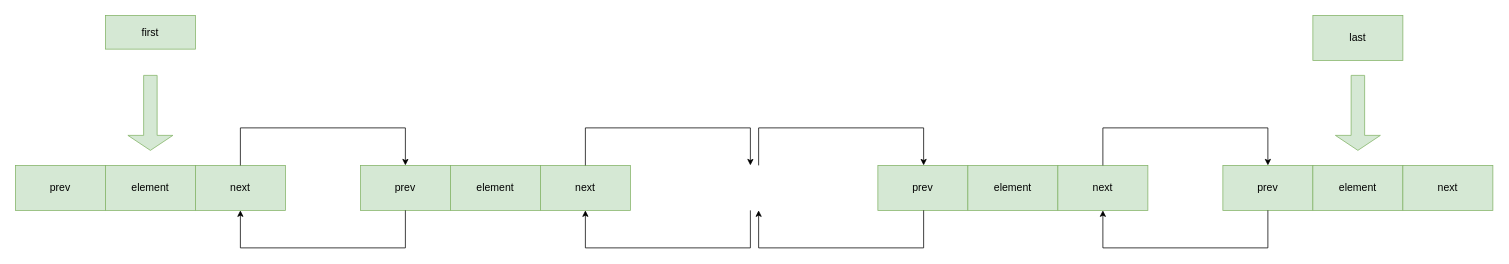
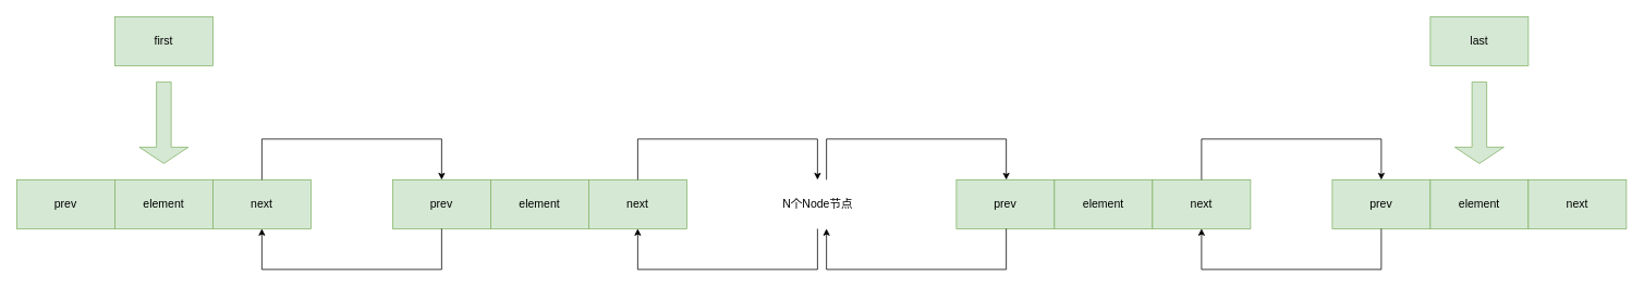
  <mxCell id="0" />
  <mxCell id="1" parent="0" />
  <mxCell id="2" value="prev" style="rounded=0;whiteSpace=wrap;html=1;fillColor=#d5e8d4;strokeColor=#82b366;fontSize=14;" parent="1" vertex="1"><mxGeometry x="20" y="220" width="120" height="60" as="geometry" /></mxCell>
  <mxCell id="3" value="element" style="rounded=0;whiteSpace=wrap;html=1;fillColor=#d5e8d4;strokeColor=#82b366;fontSize=14;" parent="1" vertex="1"><mxGeometry x="140" y="220" width="120" height="60" as="geometry" /></mxCell>
  <mxCell id="4" value="next" style="rounded=0;whiteSpace=wrap;html=1;fillColor=#d5e8d4;strokeColor=#82b366;fontSize=14;" parent="1" vertex="1"><mxGeometry x="260" y="220" width="120" height="60" as="geometry" /></mxCell>
  <mxCell id="5" value="prev" style="rounded=0;whiteSpace=wrap;html=1;fillColor=#d5e8d4;strokeColor=#82b366;fontSize=14;" parent="1" vertex="1"><mxGeometry x="480" y="220" width="120" height="60" as="geometry" /></mxCell>
  <mxCell id="6" value="element" style="rounded=0;whiteSpace=wrap;html=1;fillColor=#d5e8d4;strokeColor=#82b366;fontSize=14;" parent="1" vertex="1"><mxGeometry x="600" y="220" width="120" height="60" as="geometry" /></mxCell>
  <mxCell id="7" value="next" style="rounded=0;whiteSpace=wrap;html=1;fillColor=#d5e8d4;strokeColor=#82b366;fontSize=14;" parent="1" vertex="1"><mxGeometry x="720" y="220" width="120" height="60" as="geometry" /></mxCell>
  <mxCell id="8" value="prev" style="rounded=0;whiteSpace=wrap;html=1;fillColor=#d5e8d4;strokeColor=#82b366;fontSize=14;" parent="1" vertex="1"><mxGeometry x="1170" y="220" width="120" height="60" as="geometry" /></mxCell>
  <mxCell id="9" value="element" style="rounded=0;whiteSpace=wrap;html=1;fillColor=#d5e8d4;strokeColor=#82b366;fontSize=14;" parent="1" vertex="1"><mxGeometry x="1290" y="220" width="120" height="60" as="geometry" /></mxCell>
  <mxCell id="10" value="next" style="rounded=0;whiteSpace=wrap;html=1;fillColor=#d5e8d4;strokeColor=#82b366;fontSize=14;" parent="1" vertex="1"><mxGeometry x="1410" y="220" width="120" height="60" as="geometry" /></mxCell>
  <mxCell id="11" value="prev" style="rounded=0;whiteSpace=wrap;html=1;fillColor=#d5e8d4;strokeColor=#82b366;fontSize=14;" parent="1" vertex="1"><mxGeometry x="1630" y="220" width="120" height="60" as="geometry" /></mxCell>
  <mxCell id="12" value="element" style="rounded=0;whiteSpace=wrap;html=1;fillColor=#d5e8d4;strokeColor=#82b366;fontSize=14;" parent="1" vertex="1"><mxGeometry x="1750" y="220" width="120" height="60" as="geometry" /></mxCell>
  <mxCell id="13" value="next" style="rounded=0;whiteSpace=wrap;html=1;fillColor=#d5e8d4;strokeColor=#82b366;fontSize=14;" parent="1" vertex="1"><mxGeometry x="1870" y="220" width="120" height="60" as="geometry" /></mxCell>
  <mxCell id="14" value="" style="edgeStyle=segmentEdgeStyle;endArrow=classic;html=1;rounded=0;entryX=0.5;entryY=0;entryDx=0;entryDy=0;fontSize=14;" parent="1" target="5" edge="1"><mxGeometry width="50" height="50" relative="1" as="geometry"><mxPoint x="320" y="220" as="sourcePoint" /><mxPoint x="370" y="170" as="targetPoint" /><Array as="points"><mxPoint x="320" y="170" /><mxPoint x="540" y="170" /></Array></mxGeometry></mxCell>
  <mxCell id="15" value="" style="edgeStyle=segmentEdgeStyle;endArrow=classic;html=1;rounded=0;entryX=0.5;entryY=0;entryDx=0;entryDy=0;fontSize=14;" parent="1" edge="1"><mxGeometry width="50" height="50" relative="1" as="geometry"><mxPoint x="540" y="280" as="sourcePoint" /><mxPoint x="320" y="280" as="targetPoint" /><Array as="points"><mxPoint x="540" y="330" /><mxPoint x="320" y="330" /></Array></mxGeometry></mxCell>
  <mxCell id="16" value="" style="edgeStyle=segmentEdgeStyle;endArrow=classic;html=1;rounded=0;entryX=0.5;entryY=0;entryDx=0;entryDy=0;fontSize=14;" parent="1" edge="1"><mxGeometry width="50" height="50" relative="1" as="geometry"><mxPoint x="1000" y="280" as="sourcePoint" /><mxPoint x="780" y="280" as="targetPoint" /><Array as="points"><mxPoint x="1000" y="330" /><mxPoint x="780" y="330" /></Array></mxGeometry></mxCell>
  <mxCell id="17" value="" style="edgeStyle=segmentEdgeStyle;endArrow=classic;html=1;rounded=0;entryX=0.5;entryY=0;entryDx=0;entryDy=0;fontSize=14;" parent="1" edge="1"><mxGeometry width="50" height="50" relative="1" as="geometry"><mxPoint x="1231" y="280" as="sourcePoint" /><mxPoint x="1011" y="280" as="targetPoint" /><Array as="points"><mxPoint x="1231" y="330" /><mxPoint x="1011" y="330" /></Array></mxGeometry></mxCell>
  <mxCell id="18" value="" style="edgeStyle=segmentEdgeStyle;endArrow=classic;html=1;rounded=0;entryX=0.5;entryY=0;entryDx=0;entryDy=0;fontSize=14;" parent="1" edge="1"><mxGeometry width="50" height="50" relative="1" as="geometry"><mxPoint x="1690" y="280" as="sourcePoint" /><mxPoint x="1470" y="280" as="targetPoint" /><Array as="points"><mxPoint x="1690" y="330" /><mxPoint x="1470" y="330" /></Array></mxGeometry></mxCell>
  <mxCell id="19" value="" style="edgeStyle=segmentEdgeStyle;endArrow=classic;html=1;rounded=0;entryX=0.5;entryY=0;entryDx=0;entryDy=0;fontSize=14;" parent="1" edge="1"><mxGeometry width="50" height="50" relative="1" as="geometry"><mxPoint x="780" y="220" as="sourcePoint" /><mxPoint x="1000" y="220" as="targetPoint" /><Array as="points"><mxPoint x="780" y="170" /><mxPoint x="1000" y="170" /></Array></mxGeometry></mxCell>
  <mxCell id="20" value="" style="edgeStyle=segmentEdgeStyle;endArrow=classic;html=1;rounded=0;entryX=0.5;entryY=0;entryDx=0;entryDy=0;fontSize=14;" parent="1" edge="1"><mxGeometry width="50" height="50" relative="1" as="geometry"><mxPoint x="1011" y="220" as="sourcePoint" /><mxPoint x="1231" y="220" as="targetPoint" /><Array as="points"><mxPoint x="1011" y="170" /><mxPoint x="1231" y="170" /></Array></mxGeometry></mxCell>
  <mxCell id="21" value="" style="edgeStyle=segmentEdgeStyle;endArrow=classic;html=1;rounded=0;entryX=0.5;entryY=0;entryDx=0;entryDy=0;fontSize=14;" parent="1" edge="1"><mxGeometry width="50" height="50" relative="1" as="geometry"><mxPoint x="1470" y="220" as="sourcePoint" /><mxPoint x="1690" y="220" as="targetPoint" /><Array as="points"><mxPoint x="1470" y="170" /><mxPoint x="1690" y="170" /></Array></mxGeometry></mxCell>
  <mxCell id="22" value="" style="shape=singleArrow;direction=south;whiteSpace=wrap;html=1;fillColor=#d5e8d4;strokeColor=#82b366;fontSize=14;" parent="1" vertex="1"><mxGeometry x="170" y="100" width="60" height="100" as="geometry" /></mxCell>
- <mxCell id="23" value="first" style="rounded=0;whiteSpace=wrap;html=1;fillColor=#d5e8d4;strokeColor=#82b366;fontSize=14;" parent="1" vertex="1"><mxGeometry x="140" y="20" width="120" height="45" as="geometry" /></mxCell>
+ <mxCell id="23" value="first" style="rounded=0;whiteSpace=wrap;html=1;fillColor=#d5e8d4;strokeColor=#82b366;fontSize=14;" parent="1" vertex="1"><mxGeometry x="140" y="20" width="120" height="60" as="geometry" /></mxCell>
  <mxCell id="24" value="" style="shape=singleArrow;direction=south;whiteSpace=wrap;html=1;fillColor=#d5e8d4;strokeColor=#82b366;fontSize=14;" parent="1" vertex="1"><mxGeometry x="1780" y="100" width="60" height="100" as="geometry" /></mxCell>
  <mxCell id="25" value="last" style="rounded=0;whiteSpace=wrap;html=1;fillColor=#d5e8d4;strokeColor=#82b366;fontSize=14;" parent="1" vertex="1"><mxGeometry x="1750" y="20" width="120" height="60" as="geometry" /></mxCell>
+ <mxCell id="26" value="&lt;font style=&quot;font-size: 14px;&quot;&gt;N个Node节点&lt;/font&gt;" style="text;html=1;align=center;verticalAlign=middle;resizable=0;points=[];autosize=1;strokeColor=none;fillColor=none;" vertex="1" parent="1"><mxGeometry x="945" y="235" width="110" height="30" as="geometry" /></mxCell>
